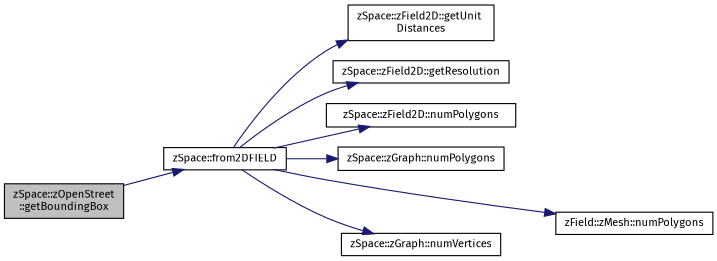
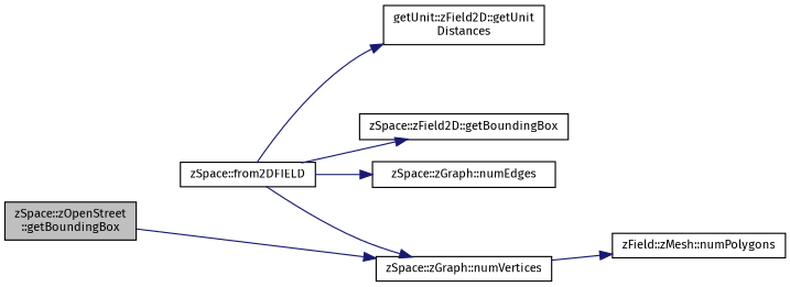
  digraph {
    fontname="Fira Sans"
    rankdir=LR
    node [color=black fillcolor=white fontname="Fira Sans" fontsize=10 shape=record style=filled]
    edge [color=midnightblue fontname="Fira Sans" fontsize=10 labelfontname=Helvetica labelfontsize=10 style=solid]
    n1 [fillcolor=grey75 fontcolor=black height=0.2 label="zSpace::zOpenStreet\l::getBoundingBox" width=0.4]
    n2 [height=0.2 label="zSpace::from2DFIELD" width=0.4]
-   n3 [height=0.2 label="zSpace::zField2D::getUnit\lDistances" width=0.4]
-   n4 [height=0.2 label="zSpace::zField2D::getResolution" width=0.4]
-   n5 [height=0.2 label="zSpace::zField2D::numPolygons" width=0.4]
+   n3 [height=0.2 label="getUnit::zField2D::getUnit\lDistances" width=0.4]
+   n5 [height=0.2 label="zSpace::zField2D::getBoundingBox" width=0.4]
    n6 [height=0.2 label="zSpace::zGraph::numVertices" width=0.4]
-   n7 [height=0.2 label="zSpace::zGraph::numPolygons" width=0.4]
+   n7 [height=0.2 label="zSpace::zGraph::numEdges" width=0.4]
    n8 [height=0.2 label="zField::zMesh::numPolygons" width=0.4]
-   n1 -> n2
+   n1 -> n6
    n2 -> n3
-   n2 -> n4
    n2 -> n5
    n2 -> n6
    n2 -> n7
-   n2 -> n8
+   n6 -> n8
  }
